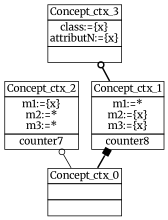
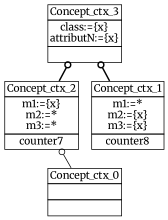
  digraph {
    fontname=Merriweather
    nodesep=0.2
    rankdir=BT
    ranksep=0.3
    node [fontname=Merriweather margin="0.03,0.03" shape=none]
    edge [arrowhead=odot fontname=Merriweather headport=p style=bold tailport=p]
    n1 [label=<<table border="0" cellborder="1" cellspacing="0" port="p"><tr><td>Concept_ctx_3</td></tr><tr><td>class:={x}<br/>attributN:={x}<br/></td></tr><tr><td><br/></td></tr></table>>]
    n2 [label=<<table border="0" cellborder="1" cellspacing="0" port="p"><tr><td>Concept_ctx_2</td></tr><tr><td>m1:={x}<br/>m2:=*<br/>m3:=*<br/></td></tr><tr><td>counter7<br/></td></tr></table>>]
    n3 [label=<<table border="0" cellborder="1" cellspacing="0" port="p"><tr><td>Concept_ctx_0</td></tr><tr><td><br/></td></tr><tr><td><br/></td></tr></table>>]
    n4 [label=<<table border="0" cellborder="1" cellspacing="0" port="p"><tr><td>Concept_ctx_1</td></tr><tr><td>m1:=*<br/>m2:={x}<br/>m3:={x}<br/></td></tr><tr><td>counter8<br/></td></tr></table>>]
+   n2 -> n1
    n3 -> n2 [style=solid]
-   n3 -> n4 [arrowhead=box]
    n4 -> n1
  }
